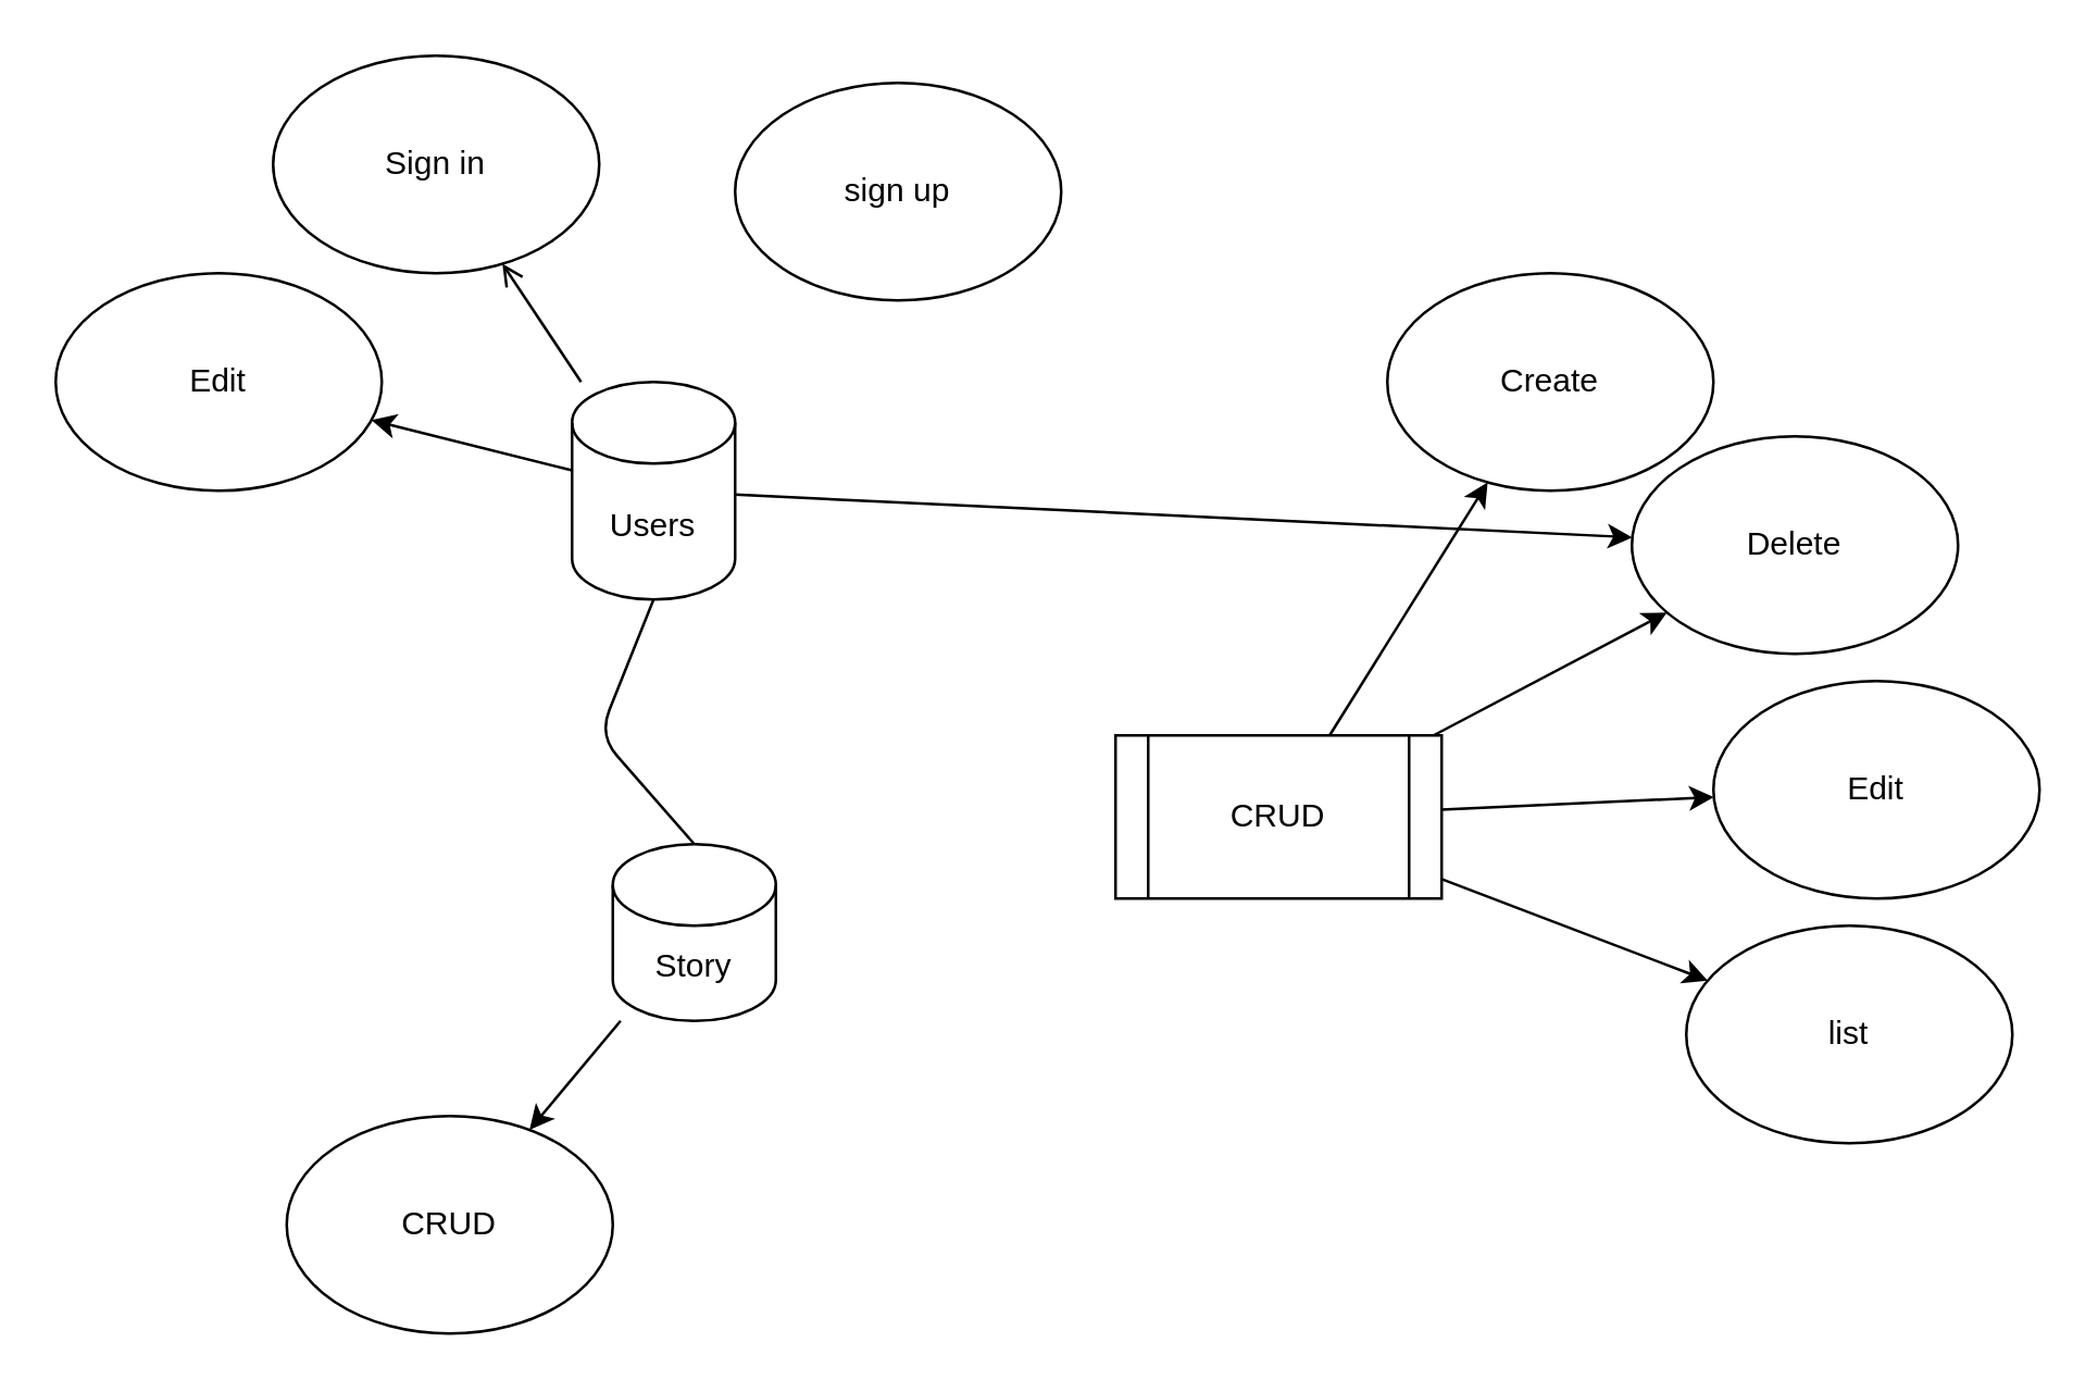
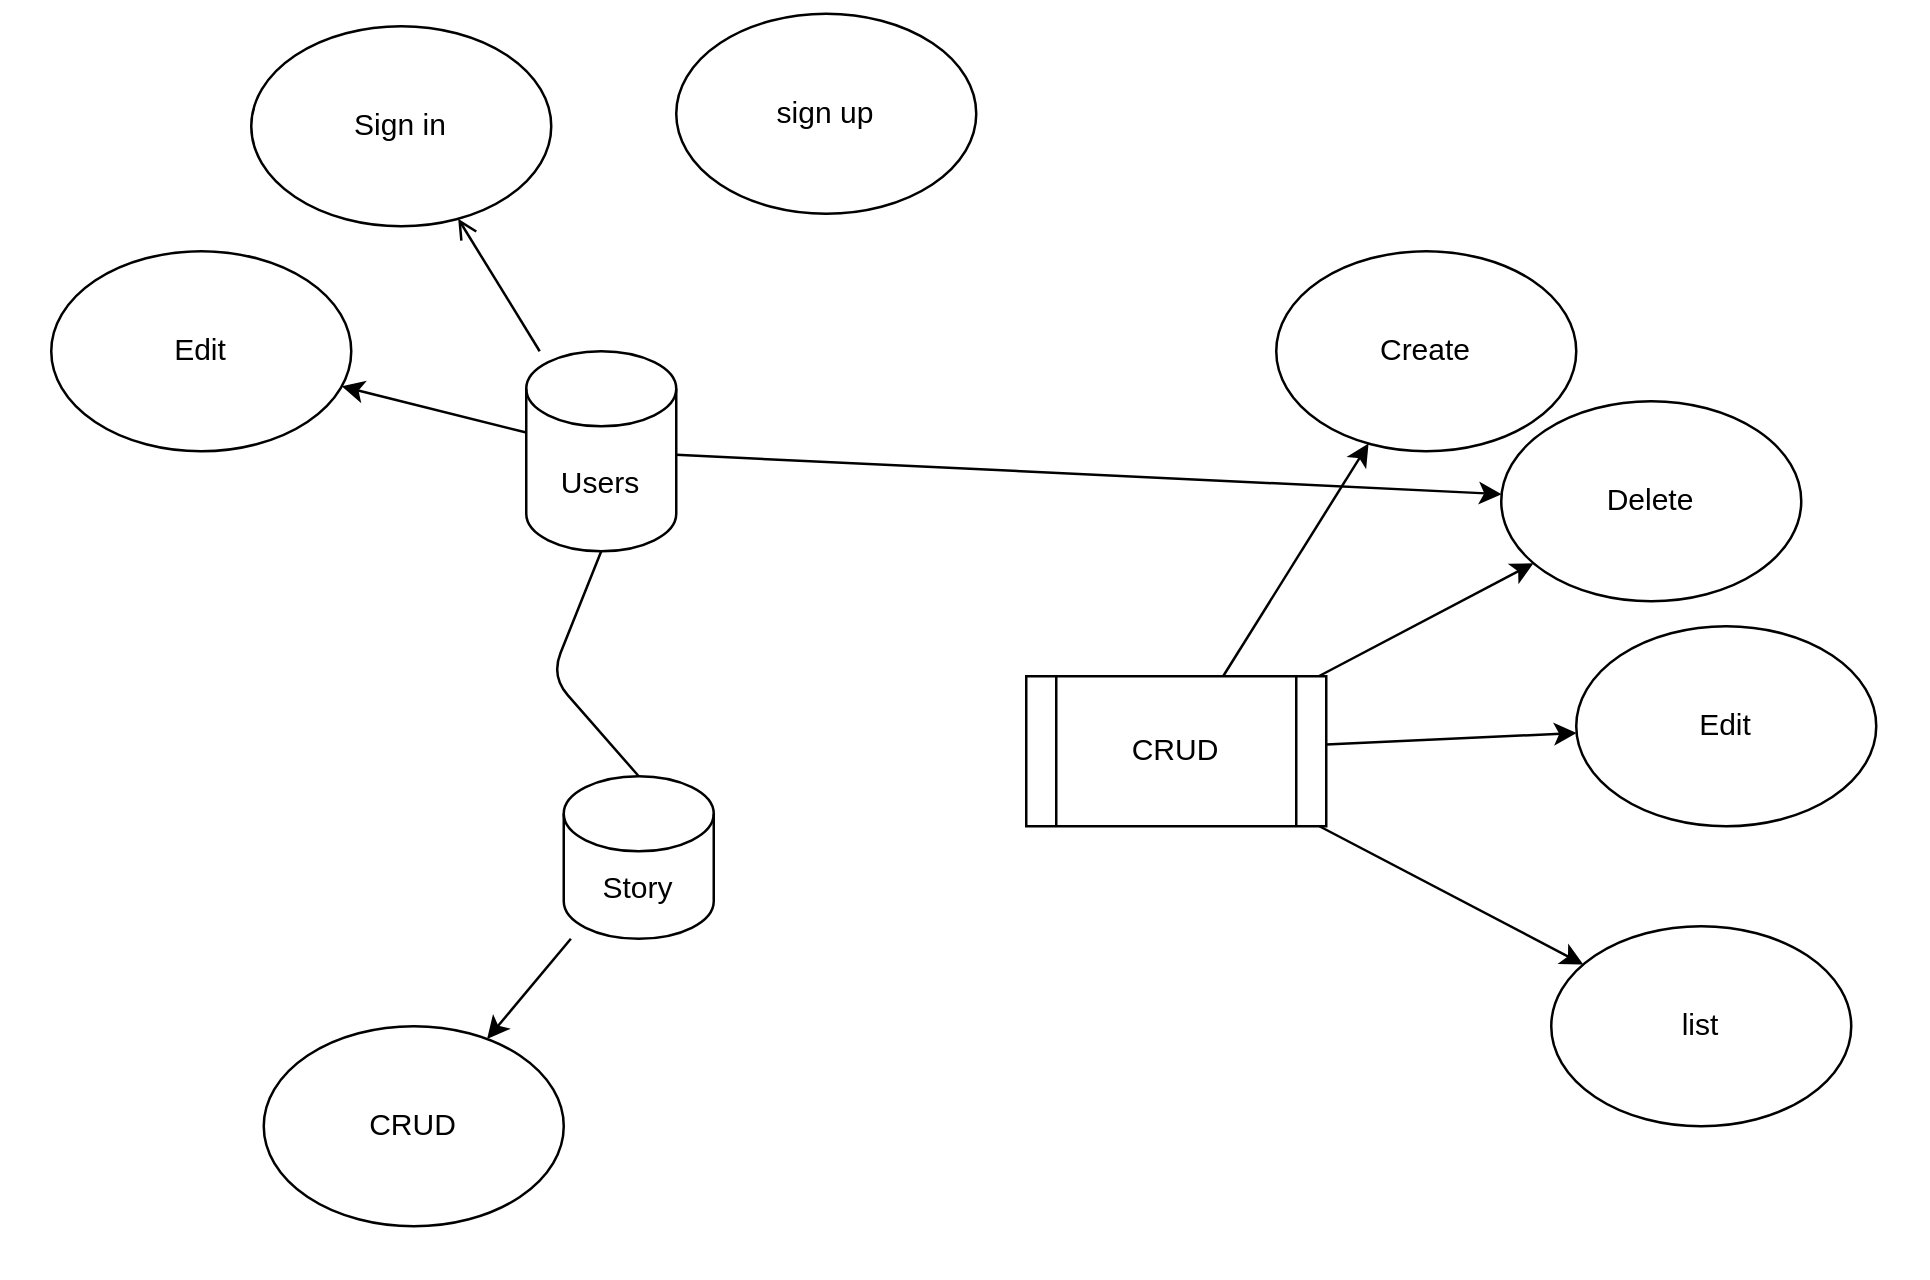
  <mxCell id="0" />
  <mxCell id="1" parent="0" />
  <mxCell id="2" value="" style="edgeStyle=none;html=1;" parent="1" source="5" target="12" edge="1"><mxGeometry relative="1" as="geometry" /></mxCell>
  <mxCell id="3" value="" style="edgeStyle=none;html=1;endArrow=open;" parent="1" source="5" target="6" edge="1"><mxGeometry relative="1" as="geometry" /></mxCell>
  <mxCell id="4" value="" style="edgeStyle=none;html=1;" edge="1" parent="1" source="5" target="21"><mxGeometry relative="1" as="geometry" /></mxCell>
  <mxCell id="5" value="Users" style="shape=cylinder3;whiteSpace=wrap;html=1;boundedLbl=1;backgroundOutline=1;size=15;" parent="1" vertex="1"><mxGeometry x="210" y="140" width="60" height="80" as="geometry" /></mxCell>
- <mxCell id="6" value="Sign in" style="ellipse;whiteSpace=wrap;html=1;" parent="1" vertex="1"><mxGeometry x="100" y="20" width="120" height="80" as="geometry" /></mxCell>
- <mxCell id="7" value="sign up" style="ellipse;whiteSpace=wrap;html=1;" parent="1" vertex="1"><mxGeometry x="270" y="30" width="120" height="80" as="geometry" /></mxCell>
+ <mxCell id="6" value="Sign in" style="ellipse;whiteSpace=wrap;html=1;" parent="1" vertex="1"><mxGeometry x="100" y="10" width="120" height="80" as="geometry" /></mxCell>
+ <mxCell id="7" value="sign up" style="ellipse;whiteSpace=wrap;html=1;" parent="1" vertex="1"><mxGeometry x="270" y="5" width="120" height="80" as="geometry" /></mxCell>
  <mxCell id="8" value="" style="edgeStyle=none;html=1;" parent="1" source="9" target="19" edge="1"><mxGeometry relative="1" as="geometry" /></mxCell>
  <mxCell id="9" value="Story" style="shape=cylinder3;whiteSpace=wrap;html=1;boundedLbl=1;backgroundOutline=1;size=15;" parent="1" vertex="1"><mxGeometry x="225" y="310" width="60" height="65" as="geometry" /></mxCell>
  <mxCell id="10" value="Create" style="ellipse;whiteSpace=wrap;html=1;" parent="1" vertex="1"><mxGeometry x="510" y="100" width="120" height="80" as="geometry" /></mxCell>
  <mxCell id="11" value="Edit" style="ellipse;whiteSpace=wrap;html=1;" parent="1" vertex="1"><mxGeometry x="630" y="250" width="120" height="80" as="geometry" /></mxCell>
  <mxCell id="12" value="Delete" style="ellipse;whiteSpace=wrap;html=1;" parent="1" vertex="1"><mxGeometry x="600" y="160" width="120" height="80" as="geometry" /></mxCell>
- <mxCell id="13" value="list" style="ellipse;whiteSpace=wrap;html=1;" parent="1" vertex="1"><mxGeometry x="620" y="340" width="120" height="80" as="geometry" /></mxCell>
+ <mxCell id="13" value="list" style="ellipse;whiteSpace=wrap;html=1;" parent="1" vertex="1"><mxGeometry x="620" y="370" width="120" height="80" as="geometry" /></mxCell>
  <mxCell id="14" value="" style="edgeStyle=none;html=1;" parent="1" source="18" target="11" edge="1"><mxGeometry relative="1" as="geometry" /></mxCell>
  <mxCell id="15" value="" style="edgeStyle=none;html=1;" parent="1" source="18" target="12" edge="1"><mxGeometry relative="1" as="geometry" /></mxCell>
  <mxCell id="16" value="" style="edgeStyle=none;html=1;" parent="1" source="18" target="13" edge="1"><mxGeometry relative="1" as="geometry" /></mxCell>
  <mxCell id="17" value="" style="edgeStyle=none;html=1;" parent="1" source="18" target="10" edge="1"><mxGeometry relative="1" as="geometry" /></mxCell>
  <mxCell id="18" value="CRUD" style="shape=process;whiteSpace=wrap;html=1;backgroundOutline=1;" parent="1" vertex="1"><mxGeometry x="410" y="270" width="120" height="60" as="geometry" /></mxCell>
  <mxCell id="19" value="CRUD" style="ellipse;whiteSpace=wrap;html=1;" parent="1" vertex="1"><mxGeometry x="105" y="410" width="120" height="80" as="geometry" /></mxCell>
  <mxCell id="20" value="" style="endArrow=none;html=1;exitX=0.5;exitY=0;exitDx=0;exitDy=0;exitPerimeter=0;entryX=0.5;entryY=1;entryDx=0;entryDy=0;entryPerimeter=0;" parent="1" source="9" target="5" edge="1"><mxGeometry width="50" height="50" relative="1" as="geometry"><mxPoint x="450" y="300" as="sourcePoint" /><mxPoint x="500" y="250" as="targetPoint" /><Array as="points"><mxPoint x="220" y="270" /></Array></mxGeometry></mxCell>
  <mxCell id="21" value="Edit" style="ellipse;whiteSpace=wrap;html=1;" vertex="1" parent="1"><mxGeometry x="20" y="100" width="120" height="80" as="geometry" /></mxCell>
